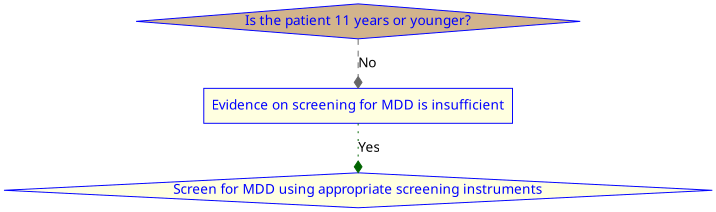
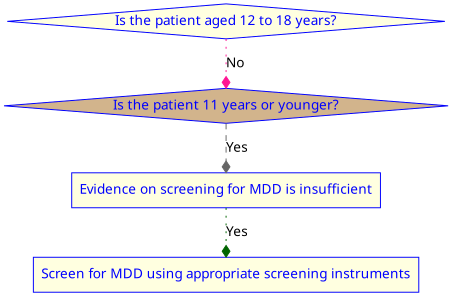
  digraph {
    fontname="Noto Sans"
    rankdir=TB
    node [color=blue fillcolor=lightyellow fontcolor=blue fontname="Noto Sans" shape=diamond style=filled]
    edge [arrowhead=diamond fontname="Noto Sans" style=dotted]
+   n1 [label="Is the patient aged 12 to 18 years?"]
    n2 [fillcolor=tan label="Is the patient 11 years or younger?"]
-   n3 [label="Screen for MDD using appropriate screening instruments"]
+   n3 [label="Screen for MDD using appropriate screening instruments" shape=rectangle]
    n4 [label="Evidence on screening for MDD is insufficient" shape=rectangle]
-   n2 -> n4 [color=gray40 label=No style=dashed]
+   n1 -> n2 [color=deeppink label=No]
+   n2 -> n4 [color=gray40 label=Yes style=dashed]
    n4 -> n3 [color=darkgreen label=Yes]
  }
